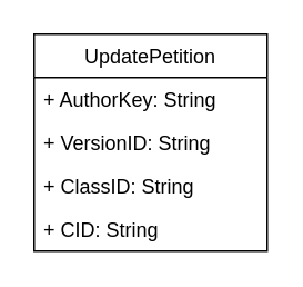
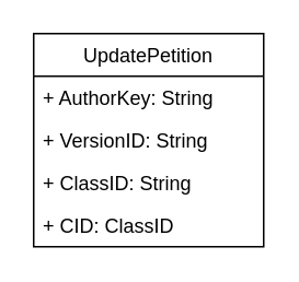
  <mxCell id="0" />
  <mxCell id="1" parent="0" />
  <mxCell id="2" value="UpdatePetition" style="swimlane;fontStyle=0;childLayout=stackLayout;horizontal=1;startSize=26;fillColor=none;horizontalStack=0;resizeParent=1;resizeParentMax=0;resizeLast=0;collapsible=1;marginBottom=0;" vertex="1" parent="1"><mxGeometry x="20" y="20" width="140" height="130" as="geometry" /></mxCell>
  <mxCell id="3" value="+ AuthorKey: String" style="text;strokeColor=none;fillColor=none;align=left;verticalAlign=top;spacingLeft=4;spacingRight=4;overflow=hidden;rotatable=0;points=[[0,0.5],[1,0.5]];portConstraint=eastwest;" vertex="1" parent="2"><mxGeometry y="26" width="140" height="26" as="geometry" /></mxCell>
  <mxCell id="4" value="+ VersionID: String" style="text;strokeColor=none;fillColor=none;align=left;verticalAlign=top;spacingLeft=4;spacingRight=4;overflow=hidden;rotatable=0;points=[[0,0.5],[1,0.5]];portConstraint=eastwest;" vertex="1" parent="2"><mxGeometry y="52" width="140" height="26" as="geometry" /></mxCell>
  <mxCell id="5" value="+ ClassID: String" style="text;strokeColor=none;fillColor=none;align=left;verticalAlign=top;spacingLeft=4;spacingRight=4;overflow=hidden;rotatable=0;points=[[0,0.5],[1,0.5]];portConstraint=eastwest;" vertex="1" parent="2"><mxGeometry y="78" width="140" height="26" as="geometry" /></mxCell>
- <mxCell id="6" value="+ CID: String" style="text;strokeColor=none;fillColor=none;align=left;verticalAlign=top;spacingLeft=4;spacingRight=4;overflow=hidden;rotatable=0;points=[[0,0.5],[1,0.5]];portConstraint=eastwest;" vertex="1" parent="2"><mxGeometry y="104" width="140" height="26" as="geometry" /></mxCell>
+ <mxCell id="6" value="+ CID: ClassID" style="text;strokeColor=none;fillColor=none;align=left;verticalAlign=top;spacingLeft=4;spacingRight=4;overflow=hidden;rotatable=0;points=[[0,0.5],[1,0.5]];portConstraint=eastwest;" vertex="1" parent="2"><mxGeometry y="104" width="140" height="26" as="geometry" /></mxCell>
